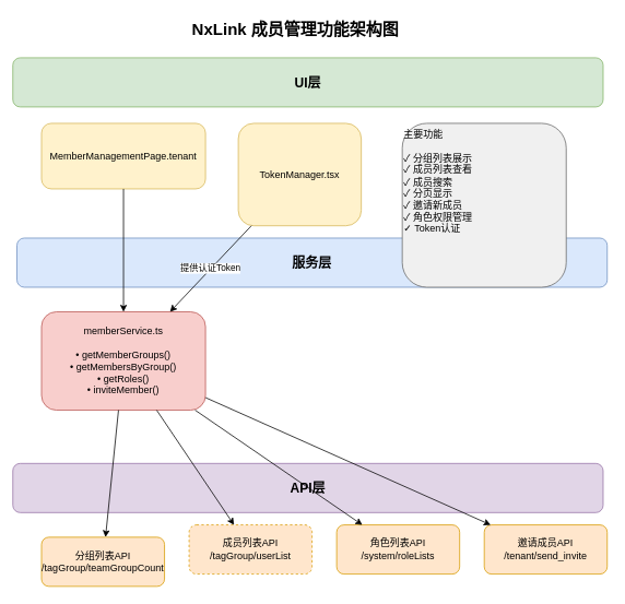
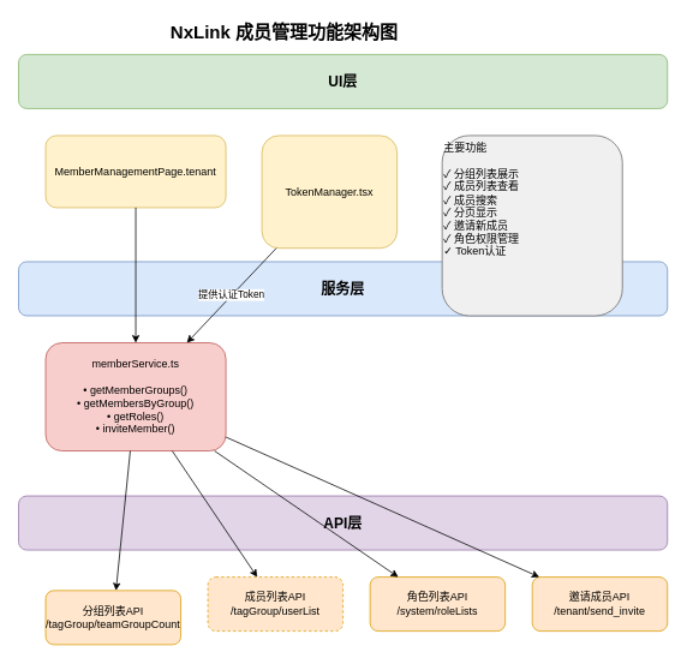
  <mxCell id="0" />
  <mxCell id="1" parent="0" />
- <mxCell id="2" value="UI层" style="rounded=1;whiteSpace=wrap;html=1;fillColor=#d5e8d4;strokeColor=#82b366;fontSize=16;fontStyle=1" vertex="1" parent="1"><mxGeometry x="15" y="70" width="720" height="60" as="geometry" /></mxCell>
+ <mxCell id="2" value="UI层" style="rounded=1;whiteSpace=wrap;html=1;fillColor=#d5e8d4;strokeColor=#82b366;fontSize=16;fontStyle=1" vertex="1" parent="1"><mxGeometry x="20" y="60" width="720" height="60" as="geometry" /></mxCell>
  <mxCell id="3" value="MemberManagementPage.tenant" style="rounded=1;whiteSpace=wrap;html=1;fillColor=#fff2cc;strokeColor=#d6b656;" vertex="1" parent="1"><mxGeometry x="50" y="150" width="200" height="80" as="geometry" /></mxCell>
  <mxCell id="4" value="TokenManager.tsx" style="rounded=1;whiteSpace=wrap;html=1;fillColor=#fff2cc;strokeColor=#d6b656;" vertex="1" parent="1"><mxGeometry x="290" y="150" width="150" height="125" as="geometry" /></mxCell>
  <mxCell id="5" value="服务层" style="rounded=1;whiteSpace=wrap;html=1;fillColor=#dae8fc;strokeColor=#6c8ebf;fontSize=16;fontStyle=1" vertex="1" parent="1"><mxGeometry x="20" y="290" width="720" height="60" as="geometry" /></mxCell>
  <mxCell id="6" value="memberService.ts&lt;br&gt;&lt;br&gt;• getMemberGroups()&lt;br&gt;• getMembersByGroup()&lt;br&gt;• getRoles()&lt;br&gt;• inviteMember()" style="rounded=1;whiteSpace=wrap;html=1;fillColor=#f8cecc;strokeColor=#b85450;" vertex="1" parent="1"><mxGeometry x="50" y="380" width="200" height="120" as="geometry" /></mxCell>
- <mxCell id="7" value="API层" style="rounded=1;whiteSpace=wrap;html=1;fillColor=#e1d5e7;strokeColor=#9673a6;fontSize=16;fontStyle=1" vertex="1" parent="1"><mxGeometry x="15" y="565" width="720" height="60" as="geometry" /></mxCell>
+ <mxCell id="7" value="API层" style="rounded=1;whiteSpace=wrap;html=1;fillColor=#e1d5e7;strokeColor=#9673a6;fontSize=16;fontStyle=1" vertex="1" parent="1"><mxGeometry x="20" y="550" width="720" height="60" as="geometry" /></mxCell>
  <mxCell id="8" value="分组列表API&lt;br&gt;/tagGroup/teamGroupCount" style="rounded=1;whiteSpace=wrap;html=1;fillColor=#ffe6cc;strokeColor=#d79b00;" vertex="1" parent="1"><mxGeometry x="50" y="655" width="150" height="60" as="geometry" /></mxCell>
  <mxCell id="9" value="成员列表API&lt;br&gt;/tagGroup/userList" style="rounded=1;whiteSpace=wrap;html=1;fillColor=#ffe6cc;strokeColor=#d79b00;dashed=1;" vertex="1" parent="1"><mxGeometry x="230" y="640" width="150" height="60" as="geometry" /></mxCell>
  <mxCell id="10" value="角色列表API&lt;br&gt;/system/roleLists" style="rounded=1;whiteSpace=wrap;html=1;fillColor=#ffe6cc;strokeColor=#d79b00;" vertex="1" parent="1"><mxGeometry x="410" y="640" width="150" height="60" as="geometry" /></mxCell>
  <mxCell id="11" value="邀请成员API&lt;br&gt;/tenant/send_invite" style="rounded=1;whiteSpace=wrap;html=1;fillColor=#ffe6cc;strokeColor=#d79b00;" vertex="1" parent="1"><mxGeometry x="590" y="640" width="150" height="60" as="geometry" /></mxCell>
  <mxCell id="12" value="" style="endArrow=classic;html=1;rounded=0;" edge="1" parent="1" source="3" target="6"><mxGeometry width="50" height="50" relative="1" as="geometry"><mxPoint x="360" y="410" as="sourcePoint" /><mxPoint x="410" y="360" as="targetPoint" /></mxGeometry></mxCell>
  <mxCell id="13" value="提供认证Token" style="endArrow=classic;html=1;rounded=0;" edge="1" parent="1" source="4" target="6"><mxGeometry width="50" height="50" relative="1" as="geometry"><mxPoint x="360" y="410" as="sourcePoint" /><mxPoint x="410" y="360" as="targetPoint" /></mxGeometry></mxCell>
  <mxCell id="14" value="" style="endArrow=classic;html=1;rounded=0;" edge="1" parent="1" source="6" target="8"><mxGeometry width="50" height="50" relative="1" as="geometry"><mxPoint x="360" y="410" as="sourcePoint" /><mxPoint x="410" y="360" as="targetPoint" /></mxGeometry></mxCell>
  <mxCell id="15" value="" style="endArrow=classic;html=1;rounded=0;" edge="1" parent="1" source="6" target="9"><mxGeometry width="50" height="50" relative="1" as="geometry"><mxPoint x="360" y="410" as="sourcePoint" /><mxPoint x="410" y="360" as="targetPoint" /></mxGeometry></mxCell>
  <mxCell id="16" value="" style="endArrow=classic;html=1;rounded=0;" edge="1" parent="1" source="6" target="10"><mxGeometry width="50" height="50" relative="1" as="geometry"><mxPoint x="360" y="410" as="sourcePoint" /><mxPoint x="410" y="360" as="targetPoint" /></mxGeometry></mxCell>
  <mxCell id="17" value="" style="endArrow=classic;html=1;rounded=0;" edge="1" parent="1" source="6" target="11"><mxGeometry width="50" height="50" relative="1" as="geometry"><mxPoint x="360" y="410" as="sourcePoint" /><mxPoint x="410" y="360" as="targetPoint" /></mxGeometry></mxCell>
  <mxCell id="18" value="主要功能&lt;br&gt;&lt;br&gt;✓ 分组列表展示&lt;br&gt;✓ 成员列表查看&lt;br&gt;✓ 成员搜索&lt;br&gt;✓ 分页显示&lt;br&gt;✓ 邀请新成员&lt;br&gt;✓ 角色权限管理&lt;br&gt;✓ Token认证" style="rounded=1;whiteSpace=wrap;html=1;fillColor=#f0f0f0;strokeColor=#666666;align=left;verticalAlign=top;" vertex="1" parent="1"><mxGeometry x="490" y="150" width="200" height="200" as="geometry" /></mxCell>
- <mxCell id="19" value="NxLink 成员管理功能架构图" style="text;html=1;strokeColor=none;fillColor=none;align=center;verticalAlign=middle;whiteSpace=wrap;rounded=0;fontSize=20;fontStyle=1" vertex="1" parent="1"><mxGeometry x="220" y="20" width="280" height="30" as="geometry" /></mxCell>
+ <mxCell id="19" value="NxLink 成员管理功能架构图" style="text;html=1;strokeColor=none;fillColor=none;align=center;verticalAlign=middle;whiteSpace=wrap;rounded=0;fontSize=20;fontStyle=1" vertex="1" parent="1"><mxGeometry x="175" y="20" width="280" height="30" as="geometry" /></mxCell>
